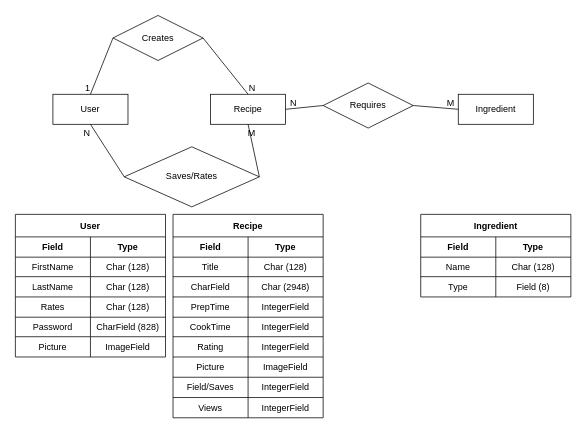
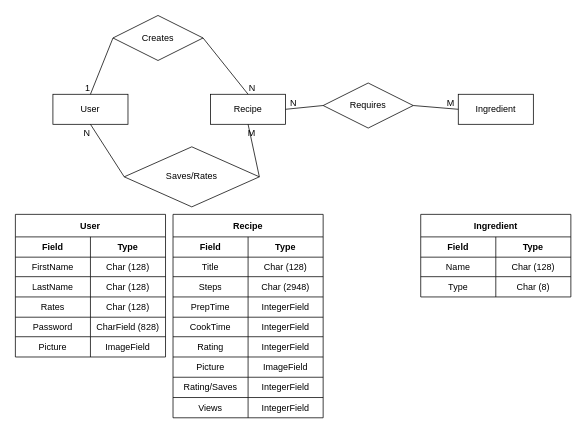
  <mxCell id="0" />
  <mxCell id="1" parent="0" />
  <mxCell id="2" value="User" style="whiteSpace=wrap;html=1;align=center;" vertex="1" parent="1"><mxGeometry x="70" y="125" width="100" height="40" as="geometry" /></mxCell>
  <mxCell id="3" value="Recipe" style="whiteSpace=wrap;html=1;align=center;" vertex="1" parent="1"><mxGeometry x="280" y="125" width="100" height="40" as="geometry" /></mxCell>
  <mxCell id="4" value="Ingredient" style="whiteSpace=wrap;html=1;align=center;" vertex="1" parent="1"><mxGeometry x="610" y="125" width="100" height="40" as="geometry" /></mxCell>
  <mxCell id="5" value="Creates" style="shape=rhombus;perimeter=rhombusPerimeter;whiteSpace=wrap;html=1;align=center;" vertex="1" parent="1"><mxGeometry x="150" y="20" width="120" height="60" as="geometry" /></mxCell>
  <mxCell id="6" value="Saves/Rates" style="shape=rhombus;perimeter=rhombusPerimeter;whiteSpace=wrap;html=1;align=center;" vertex="1" parent="1"><mxGeometry x="165" y="195" width="180" height="80" as="geometry" /></mxCell>
  <mxCell id="7" value="Requires" style="shape=rhombus;perimeter=rhombusPerimeter;whiteSpace=wrap;html=1;align=center;" vertex="1" parent="1"><mxGeometry x="430" y="110" width="120" height="60" as="geometry" /></mxCell>
  <mxCell id="8" value="" style="endArrow=none;html=1;rounded=0;exitX=0;exitY=0.5;exitDx=0;exitDy=0;entryX=0.5;entryY=1;entryDx=0;entryDy=0;" edge="1" parent="1" source="6" target="2"><mxGeometry relative="1" as="geometry"><mxPoint x="250" y="145" as="sourcePoint" /><mxPoint x="410" y="145" as="targetPoint" /></mxGeometry></mxCell>
  <mxCell id="9" value="N" style="resizable=0;html=1;align=right;verticalAlign=bottom;" connectable="0" vertex="1" parent="8"><mxGeometry x="1" relative="1" as="geometry"><mxPoint y="20" as="offset" /></mxGeometry></mxCell>
  <mxCell id="10" value="" style="endArrow=none;html=1;rounded=0;entryX=0.5;entryY=1;entryDx=0;entryDy=0;exitX=1;exitY=0.5;exitDx=0;exitDy=0;" edge="1" parent="1" source="6" target="3"><mxGeometry relative="1" as="geometry"><mxPoint x="250" y="145" as="sourcePoint" /><mxPoint x="410" y="145" as="targetPoint" /></mxGeometry></mxCell>
  <mxCell id="11" value="M" style="resizable=0;html=1;align=right;verticalAlign=bottom;" connectable="0" vertex="1" parent="10"><mxGeometry x="1" relative="1" as="geometry"><mxPoint x="10" y="20" as="offset" /></mxGeometry></mxCell>
  <mxCell id="12" value="" style="endArrow=none;html=1;rounded=0;entryX=0.5;entryY=0;entryDx=0;entryDy=0;exitX=0;exitY=0.5;exitDx=0;exitDy=0;" edge="1" parent="1" source="5" target="2"><mxGeometry relative="1" as="geometry"><mxPoint x="250" y="145" as="sourcePoint" /><mxPoint x="410" y="145" as="targetPoint" /></mxGeometry></mxCell>
  <mxCell id="13" value="1" style="resizable=0;html=1;align=right;verticalAlign=bottom;" connectable="0" vertex="1" parent="12"><mxGeometry x="1" relative="1" as="geometry" /></mxCell>
  <mxCell id="14" value="" style="endArrow=none;html=1;rounded=0;exitX=1;exitY=0.5;exitDx=0;exitDy=0;entryX=0.5;entryY=0;entryDx=0;entryDy=0;" edge="1" parent="1" source="5" target="3"><mxGeometry relative="1" as="geometry"><mxPoint x="250" y="145" as="sourcePoint" /><mxPoint x="410" y="145" as="targetPoint" /></mxGeometry></mxCell>
  <mxCell id="15" value="N" style="resizable=0;html=1;align=right;verticalAlign=bottom;" connectable="0" vertex="1" parent="14"><mxGeometry x="1" relative="1" as="geometry"><mxPoint x="10" as="offset" /></mxGeometry></mxCell>
  <mxCell id="16" value="" style="endArrow=none;html=1;rounded=0;exitX=0;exitY=0.5;exitDx=0;exitDy=0;entryX=1;entryY=0.5;entryDx=0;entryDy=0;" edge="1" parent="1" source="7" target="3"><mxGeometry relative="1" as="geometry"><mxPoint x="250" y="145" as="sourcePoint" /><mxPoint x="390" y="155" as="targetPoint" /></mxGeometry></mxCell>
  <mxCell id="17" value="N" style="resizable=0;html=1;align=right;verticalAlign=bottom;" connectable="0" vertex="1" parent="16"><mxGeometry x="1" relative="1" as="geometry"><mxPoint x="15" as="offset" /></mxGeometry></mxCell>
  <mxCell id="18" value="" style="endArrow=none;html=1;rounded=0;exitX=1;exitY=0.5;exitDx=0;exitDy=0;entryX=0;entryY=0.5;entryDx=0;entryDy=0;" edge="1" parent="1" source="7" target="4"><mxGeometry relative="1" as="geometry"><mxPoint x="550" y="45" as="sourcePoint" /><mxPoint x="710" y="45" as="targetPoint" /></mxGeometry></mxCell>
  <mxCell id="19" value="M" style="resizable=0;html=1;align=right;verticalAlign=bottom;" connectable="0" vertex="1" parent="18"><mxGeometry x="1" relative="1" as="geometry"><mxPoint x="-5" as="offset" /></mxGeometry></mxCell>
  <mxCell id="20" value="Recipe" style="shape=table;startSize=30;container=1;collapsible=0;childLayout=tableLayout;fontStyle=1" vertex="1" parent="1"><mxGeometry x="230" y="285" width="200" height="271" as="geometry" /></mxCell>
  <mxCell id="21" value="" style="shape=tableRow;horizontal=0;startSize=0;swimlaneHead=0;swimlaneBody=0;top=0;left=0;bottom=0;right=0;collapsible=0;dropTarget=0;fillColor=none;points=[[0,0.5],[1,0.5]];portConstraint=eastwest;" vertex="1" parent="20"><mxGeometry y="30" width="200" height="27" as="geometry" /></mxCell>
  <mxCell id="22" value="&lt;b&gt;Field&lt;/b&gt;" style="shape=partialRectangle;html=1;whiteSpace=wrap;connectable=0;overflow=hidden;fillColor=none;top=0;left=0;bottom=0;right=0;pointerEvents=1;" vertex="1" parent="21"><mxGeometry width="100" height="27" as="geometry"><mxRectangle width="100" height="27" as="alternateBounds" /></mxGeometry></mxCell>
  <mxCell id="23" value="&lt;b&gt;Type&lt;/b&gt;" style="shape=partialRectangle;html=1;whiteSpace=wrap;connectable=0;overflow=hidden;fillColor=none;top=0;left=0;bottom=0;right=0;pointerEvents=1;" vertex="1" parent="21"><mxGeometry x="100" width="100" height="27" as="geometry"><mxRectangle width="100" height="27" as="alternateBounds" /></mxGeometry></mxCell>
  <mxCell id="24" value="" style="shape=tableRow;horizontal=0;startSize=0;swimlaneHead=0;swimlaneBody=0;top=0;left=0;bottom=0;right=0;collapsible=0;dropTarget=0;fillColor=none;points=[[0,0.5],[1,0.5]];portConstraint=eastwest;" vertex="1" parent="20"><mxGeometry y="57" width="200" height="26" as="geometry" /></mxCell>
  <mxCell id="25" value="Title" style="shape=partialRectangle;html=1;whiteSpace=wrap;connectable=0;overflow=hidden;fillColor=none;top=0;left=0;bottom=0;right=0;pointerEvents=1;" vertex="1" parent="24"><mxGeometry width="100" height="26" as="geometry"><mxRectangle width="100" height="26" as="alternateBounds" /></mxGeometry></mxCell>
  <mxCell id="26" value="Char (128)" style="shape=partialRectangle;html=1;whiteSpace=wrap;connectable=0;overflow=hidden;fillColor=none;top=0;left=0;bottom=0;right=0;pointerEvents=1;" vertex="1" parent="24"><mxGeometry x="100" width="100" height="26" as="geometry"><mxRectangle width="100" height="26" as="alternateBounds" /></mxGeometry></mxCell>
  <mxCell id="27" value="" style="shape=tableRow;horizontal=0;startSize=0;swimlaneHead=0;swimlaneBody=0;top=0;left=0;bottom=0;right=0;collapsible=0;dropTarget=0;fillColor=none;points=[[0,0.5],[1,0.5]];portConstraint=eastwest;" vertex="1" parent="20"><mxGeometry y="83" width="200" height="27" as="geometry" /></mxCell>
- <mxCell id="28" value="CharField" style="shape=partialRectangle;html=1;whiteSpace=wrap;connectable=0;overflow=hidden;fillColor=none;top=0;left=0;bottom=0;right=0;pointerEvents=1;" vertex="1" parent="27"><mxGeometry width="100" height="27" as="geometry"><mxRectangle width="100" height="27" as="alternateBounds" /></mxGeometry></mxCell>
+ <mxCell id="28" value="Steps" style="shape=partialRectangle;html=1;whiteSpace=wrap;connectable=0;overflow=hidden;fillColor=none;top=0;left=0;bottom=0;right=0;pointerEvents=1;" vertex="1" parent="27"><mxGeometry width="100" height="27" as="geometry"><mxRectangle width="100" height="27" as="alternateBounds" /></mxGeometry></mxCell>
  <mxCell id="29" value="Char (2948)" style="shape=partialRectangle;html=1;whiteSpace=wrap;connectable=0;overflow=hidden;fillColor=none;top=0;left=0;bottom=0;right=0;pointerEvents=1;" vertex="1" parent="27"><mxGeometry x="100" width="100" height="27" as="geometry"><mxRectangle width="100" height="27" as="alternateBounds" /></mxGeometry></mxCell>
  <mxCell id="30" value="" style="shape=tableRow;horizontal=0;startSize=0;swimlaneHead=0;swimlaneBody=0;top=0;left=0;bottom=0;right=0;collapsible=0;dropTarget=0;fillColor=none;points=[[0,0.5],[1,0.5]];portConstraint=eastwest;" vertex="1" parent="20"><mxGeometry y="110" width="200" height="27" as="geometry" /></mxCell>
  <mxCell id="31" value="PrepTime" style="shape=partialRectangle;html=1;whiteSpace=wrap;connectable=0;overflow=hidden;fillColor=none;top=0;left=0;bottom=0;right=0;pointerEvents=1;" vertex="1" parent="30"><mxGeometry width="100" height="27" as="geometry"><mxRectangle width="100" height="27" as="alternateBounds" /></mxGeometry></mxCell>
  <mxCell id="32" value="IntegerField" style="shape=partialRectangle;html=1;whiteSpace=wrap;connectable=0;overflow=hidden;fillColor=none;top=0;left=0;bottom=0;right=0;pointerEvents=1;" vertex="1" parent="30"><mxGeometry x="100" width="100" height="27" as="geometry"><mxRectangle width="100" height="27" as="alternateBounds" /></mxGeometry></mxCell>
  <mxCell id="33" value="" style="shape=tableRow;horizontal=0;startSize=0;swimlaneHead=0;swimlaneBody=0;top=0;left=0;bottom=0;right=0;collapsible=0;dropTarget=0;fillColor=none;points=[[0,0.5],[1,0.5]];portConstraint=eastwest;" vertex="1" parent="20"><mxGeometry y="137" width="200" height="26" as="geometry" /></mxCell>
  <mxCell id="34" value="CookTime" style="shape=partialRectangle;html=1;whiteSpace=wrap;connectable=0;overflow=hidden;fillColor=none;top=0;left=0;bottom=0;right=0;pointerEvents=1;" vertex="1" parent="33"><mxGeometry width="100" height="26" as="geometry"><mxRectangle width="100" height="26" as="alternateBounds" /></mxGeometry></mxCell>
  <mxCell id="35" value="IntegerField" style="shape=partialRectangle;html=1;whiteSpace=wrap;connectable=0;overflow=hidden;fillColor=none;top=0;left=0;bottom=0;right=0;pointerEvents=1;" vertex="1" parent="33"><mxGeometry x="100" width="100" height="26" as="geometry"><mxRectangle width="100" height="26" as="alternateBounds" /></mxGeometry></mxCell>
  <mxCell id="36" value="" style="shape=tableRow;horizontal=0;startSize=0;swimlaneHead=0;swimlaneBody=0;top=0;left=0;bottom=0;right=0;collapsible=0;dropTarget=0;fillColor=none;points=[[0,0.5],[1,0.5]];portConstraint=eastwest;" vertex="1" parent="20"><mxGeometry y="163" width="200" height="27" as="geometry" /></mxCell>
  <mxCell id="37" value="Rating" style="shape=partialRectangle;html=1;whiteSpace=wrap;connectable=0;overflow=hidden;fillColor=none;top=0;left=0;bottom=0;right=0;pointerEvents=1;" vertex="1" parent="36"><mxGeometry width="100" height="27" as="geometry"><mxRectangle width="100" height="27" as="alternateBounds" /></mxGeometry></mxCell>
  <mxCell id="38" value="IntegerField" style="shape=partialRectangle;html=1;whiteSpace=wrap;connectable=0;overflow=hidden;fillColor=none;top=0;left=0;bottom=0;right=0;pointerEvents=1;" vertex="1" parent="36"><mxGeometry x="100" width="100" height="27" as="geometry"><mxRectangle width="100" height="27" as="alternateBounds" /></mxGeometry></mxCell>
  <mxCell id="39" style="shape=tableRow;horizontal=0;startSize=0;swimlaneHead=0;swimlaneBody=0;top=0;left=0;bottom=0;right=0;collapsible=0;dropTarget=0;fillColor=none;points=[[0,0.5],[1,0.5]];portConstraint=eastwest;" vertex="1" parent="20"><mxGeometry y="190" width="200" height="27" as="geometry" /></mxCell>
  <mxCell id="40" value="Picture" style="shape=partialRectangle;html=1;whiteSpace=wrap;connectable=0;overflow=hidden;fillColor=none;top=0;left=0;bottom=0;right=0;pointerEvents=1;" vertex="1" parent="39"><mxGeometry width="100" height="27" as="geometry"><mxRectangle width="100" height="27" as="alternateBounds" /></mxGeometry></mxCell>
  <mxCell id="41" value="ImageField" style="shape=partialRectangle;html=1;whiteSpace=wrap;connectable=0;overflow=hidden;fillColor=none;top=0;left=0;bottom=0;right=0;pointerEvents=1;" vertex="1" parent="39"><mxGeometry x="100" width="100" height="27" as="geometry"><mxRectangle width="100" height="27" as="alternateBounds" /></mxGeometry></mxCell>
  <mxCell id="42" style="shape=tableRow;horizontal=0;startSize=0;swimlaneHead=0;swimlaneBody=0;top=0;left=0;bottom=0;right=0;collapsible=0;dropTarget=0;fillColor=none;points=[[0,0.5],[1,0.5]];portConstraint=eastwest;" vertex="1" parent="20"><mxGeometry y="217" width="200" height="27" as="geometry" /></mxCell>
- <mxCell id="43" value="Field/Saves" style="shape=partialRectangle;html=1;whiteSpace=wrap;connectable=0;overflow=hidden;fillColor=none;top=0;left=0;bottom=0;right=0;pointerEvents=1;" vertex="1" parent="42"><mxGeometry width="100" height="27" as="geometry"><mxRectangle width="100" height="27" as="alternateBounds" /></mxGeometry></mxCell>
+ <mxCell id="43" value="Rating/Saves" style="shape=partialRectangle;html=1;whiteSpace=wrap;connectable=0;overflow=hidden;fillColor=none;top=0;left=0;bottom=0;right=0;pointerEvents=1;" vertex="1" parent="42"><mxGeometry width="100" height="27" as="geometry"><mxRectangle width="100" height="27" as="alternateBounds" /></mxGeometry></mxCell>
  <mxCell id="44" value="IntegerField" style="shape=partialRectangle;html=1;whiteSpace=wrap;connectable=0;overflow=hidden;fillColor=none;top=0;left=0;bottom=0;right=0;pointerEvents=1;" vertex="1" parent="42"><mxGeometry x="100" width="100" height="27" as="geometry"><mxRectangle width="100" height="27" as="alternateBounds" /></mxGeometry></mxCell>
  <mxCell id="45" style="shape=tableRow;horizontal=0;startSize=0;swimlaneHead=0;swimlaneBody=0;top=0;left=0;bottom=0;right=0;collapsible=0;dropTarget=0;fillColor=none;points=[[0,0.5],[1,0.5]];portConstraint=eastwest;" vertex="1" parent="20"><mxGeometry y="244" width="200" height="27" as="geometry" /></mxCell>
  <mxCell id="46" value="Views" style="shape=partialRectangle;html=1;whiteSpace=wrap;connectable=0;overflow=hidden;fillColor=none;top=0;left=0;bottom=0;right=0;pointerEvents=1;" vertex="1" parent="45"><mxGeometry width="100" height="27" as="geometry"><mxRectangle width="100" height="27" as="alternateBounds" /></mxGeometry></mxCell>
  <mxCell id="47" value="IntegerField" style="shape=partialRectangle;html=1;whiteSpace=wrap;connectable=0;overflow=hidden;fillColor=none;top=0;left=0;bottom=0;right=0;pointerEvents=1;" vertex="1" parent="45"><mxGeometry x="100" width="100" height="27" as="geometry"><mxRectangle width="100" height="27" as="alternateBounds" /></mxGeometry></mxCell>
  <mxCell id="48" value="Ingredient" style="shape=table;startSize=30;container=1;collapsible=0;childLayout=tableLayout;fontStyle=1" vertex="1" parent="1"><mxGeometry x="560" y="285" width="200" height="110" as="geometry" /></mxCell>
  <mxCell id="49" value="" style="shape=tableRow;horizontal=0;startSize=0;swimlaneHead=0;swimlaneBody=0;top=0;left=0;bottom=0;right=0;collapsible=0;dropTarget=0;fillColor=none;points=[[0,0.5],[1,0.5]];portConstraint=eastwest;" vertex="1" parent="48"><mxGeometry y="30" width="200" height="27" as="geometry" /></mxCell>
  <mxCell id="50" value="&lt;b&gt;Field&lt;/b&gt;" style="shape=partialRectangle;html=1;whiteSpace=wrap;connectable=0;overflow=hidden;fillColor=none;top=0;left=0;bottom=0;right=0;pointerEvents=1;" vertex="1" parent="49"><mxGeometry width="100" height="27" as="geometry"><mxRectangle width="100" height="27" as="alternateBounds" /></mxGeometry></mxCell>
  <mxCell id="51" value="&lt;b&gt;Type&lt;/b&gt;" style="shape=partialRectangle;html=1;whiteSpace=wrap;connectable=0;overflow=hidden;fillColor=none;top=0;left=0;bottom=0;right=0;pointerEvents=1;" vertex="1" parent="49"><mxGeometry x="100" width="100" height="27" as="geometry"><mxRectangle width="100" height="27" as="alternateBounds" /></mxGeometry></mxCell>
  <mxCell id="52" value="" style="shape=tableRow;horizontal=0;startSize=0;swimlaneHead=0;swimlaneBody=0;top=0;left=0;bottom=0;right=0;collapsible=0;dropTarget=0;fillColor=none;points=[[0,0.5],[1,0.5]];portConstraint=eastwest;" vertex="1" parent="48"><mxGeometry y="57" width="200" height="26" as="geometry" /></mxCell>
  <mxCell id="53" value="Name" style="shape=partialRectangle;html=1;whiteSpace=wrap;connectable=0;overflow=hidden;fillColor=none;top=0;left=0;bottom=0;right=0;pointerEvents=1;" vertex="1" parent="52"><mxGeometry width="100" height="26" as="geometry"><mxRectangle width="100" height="26" as="alternateBounds" /></mxGeometry></mxCell>
  <mxCell id="54" value="Char (128)" style="shape=partialRectangle;html=1;whiteSpace=wrap;connectable=0;overflow=hidden;fillColor=none;top=0;left=0;bottom=0;right=0;pointerEvents=1;" vertex="1" parent="52"><mxGeometry x="100" width="100" height="26" as="geometry"><mxRectangle width="100" height="26" as="alternateBounds" /></mxGeometry></mxCell>
  <mxCell id="55" value="" style="shape=tableRow;horizontal=0;startSize=0;swimlaneHead=0;swimlaneBody=0;top=0;left=0;bottom=0;right=0;collapsible=0;dropTarget=0;fillColor=none;points=[[0,0.5],[1,0.5]];portConstraint=eastwest;" vertex="1" parent="48"><mxGeometry y="83" width="200" height="27" as="geometry" /></mxCell>
  <mxCell id="56" value="Type" style="shape=partialRectangle;html=1;whiteSpace=wrap;connectable=0;overflow=hidden;fillColor=none;top=0;left=0;bottom=0;right=0;pointerEvents=1;" vertex="1" parent="55"><mxGeometry width="100" height="27" as="geometry"><mxRectangle width="100" height="27" as="alternateBounds" /></mxGeometry></mxCell>
- <mxCell id="57" value="Field (8)" style="shape=partialRectangle;html=1;whiteSpace=wrap;connectable=0;overflow=hidden;fillColor=none;top=0;left=0;bottom=0;right=0;pointerEvents=1;" vertex="1" parent="55"><mxGeometry x="100" width="100" height="27" as="geometry"><mxRectangle width="100" height="27" as="alternateBounds" /></mxGeometry></mxCell>
+ <mxCell id="57" value="Char (8)" style="shape=partialRectangle;html=1;whiteSpace=wrap;connectable=0;overflow=hidden;fillColor=none;top=0;left=0;bottom=0;right=0;pointerEvents=1;" vertex="1" parent="55"><mxGeometry x="100" width="100" height="27" as="geometry"><mxRectangle width="100" height="27" as="alternateBounds" /></mxGeometry></mxCell>
  <mxCell id="58" value="User" style="shape=table;startSize=30;container=1;collapsible=0;childLayout=tableLayout;fontStyle=1" vertex="1" parent="1"><mxGeometry x="20" y="285" width="200" height="190" as="geometry" /></mxCell>
  <mxCell id="59" value="" style="shape=tableRow;horizontal=0;startSize=0;swimlaneHead=0;swimlaneBody=0;top=0;left=0;bottom=0;right=0;collapsible=0;dropTarget=0;fillColor=none;points=[[0,0.5],[1,0.5]];portConstraint=eastwest;" vertex="1" parent="58"><mxGeometry y="30" width="200" height="27" as="geometry" /></mxCell>
  <mxCell id="60" value="&lt;b&gt;Field&lt;/b&gt;" style="shape=partialRectangle;html=1;whiteSpace=wrap;connectable=0;overflow=hidden;fillColor=none;top=0;left=0;bottom=0;right=0;pointerEvents=1;" vertex="1" parent="59"><mxGeometry width="100" height="27" as="geometry"><mxRectangle width="100" height="27" as="alternateBounds" /></mxGeometry></mxCell>
  <mxCell id="61" value="&lt;b&gt;Type&lt;/b&gt;" style="shape=partialRectangle;html=1;whiteSpace=wrap;connectable=0;overflow=hidden;fillColor=none;top=0;left=0;bottom=0;right=0;pointerEvents=1;" vertex="1" parent="59"><mxGeometry x="100" width="100" height="27" as="geometry"><mxRectangle width="100" height="27" as="alternateBounds" /></mxGeometry></mxCell>
  <mxCell id="62" value="" style="shape=tableRow;horizontal=0;startSize=0;swimlaneHead=0;swimlaneBody=0;top=0;left=0;bottom=0;right=0;collapsible=0;dropTarget=0;fillColor=none;points=[[0,0.5],[1,0.5]];portConstraint=eastwest;" vertex="1" parent="58"><mxGeometry y="57" width="200" height="26" as="geometry" /></mxCell>
  <mxCell id="63" value="FirstName" style="shape=partialRectangle;html=1;whiteSpace=wrap;connectable=0;overflow=hidden;fillColor=none;top=0;left=0;bottom=0;right=0;pointerEvents=1;" vertex="1" parent="62"><mxGeometry width="100" height="26" as="geometry"><mxRectangle width="100" height="26" as="alternateBounds" /></mxGeometry></mxCell>
  <mxCell id="64" value="Char (128)" style="shape=partialRectangle;html=1;whiteSpace=wrap;connectable=0;overflow=hidden;fillColor=none;top=0;left=0;bottom=0;right=0;pointerEvents=1;" vertex="1" parent="62"><mxGeometry x="100" width="100" height="26" as="geometry"><mxRectangle width="100" height="26" as="alternateBounds" /></mxGeometry></mxCell>
  <mxCell id="65" value="" style="shape=tableRow;horizontal=0;startSize=0;swimlaneHead=0;swimlaneBody=0;top=0;left=0;bottom=0;right=0;collapsible=0;dropTarget=0;fillColor=none;points=[[0,0.5],[1,0.5]];portConstraint=eastwest;" vertex="1" parent="58"><mxGeometry y="83" width="200" height="27" as="geometry" /></mxCell>
  <mxCell id="66" value="LastName" style="shape=partialRectangle;html=1;whiteSpace=wrap;connectable=0;overflow=hidden;fillColor=none;top=0;left=0;bottom=0;right=0;pointerEvents=1;" vertex="1" parent="65"><mxGeometry width="100" height="27" as="geometry"><mxRectangle width="100" height="27" as="alternateBounds" /></mxGeometry></mxCell>
  <mxCell id="67" value="Char (128)" style="shape=partialRectangle;html=1;whiteSpace=wrap;connectable=0;overflow=hidden;fillColor=none;top=0;left=0;bottom=0;right=0;pointerEvents=1;" vertex="1" parent="65"><mxGeometry x="100" width="100" height="27" as="geometry"><mxRectangle width="100" height="27" as="alternateBounds" /></mxGeometry></mxCell>
  <mxCell id="68" value="" style="shape=tableRow;horizontal=0;startSize=0;swimlaneHead=0;swimlaneBody=0;top=0;left=0;bottom=0;right=0;collapsible=0;dropTarget=0;fillColor=none;points=[[0,0.5],[1,0.5]];portConstraint=eastwest;" vertex="1" parent="58"><mxGeometry y="110" width="200" height="27" as="geometry" /></mxCell>
  <mxCell id="69" value="Rates" style="shape=partialRectangle;html=1;whiteSpace=wrap;connectable=0;overflow=hidden;fillColor=none;top=0;left=0;bottom=0;right=0;pointerEvents=1;" vertex="1" parent="68"><mxGeometry width="100" height="27" as="geometry"><mxRectangle width="100" height="27" as="alternateBounds" /></mxGeometry></mxCell>
  <mxCell id="70" value="Char (128)" style="shape=partialRectangle;html=1;whiteSpace=wrap;connectable=0;overflow=hidden;fillColor=none;top=0;left=0;bottom=0;right=0;pointerEvents=1;" vertex="1" parent="68"><mxGeometry x="100" width="100" height="27" as="geometry"><mxRectangle width="100" height="27" as="alternateBounds" /></mxGeometry></mxCell>
  <mxCell id="71" value="" style="shape=tableRow;horizontal=0;startSize=0;swimlaneHead=0;swimlaneBody=0;top=0;left=0;bottom=0;right=0;collapsible=0;dropTarget=0;fillColor=none;points=[[0,0.5],[1,0.5]];portConstraint=eastwest;" vertex="1" parent="58"><mxGeometry y="137" width="200" height="26" as="geometry" /></mxCell>
  <mxCell id="72" value="Password" style="shape=partialRectangle;html=1;whiteSpace=wrap;connectable=0;overflow=hidden;fillColor=none;top=0;left=0;bottom=0;right=0;pointerEvents=1;" vertex="1" parent="71"><mxGeometry width="100" height="26" as="geometry"><mxRectangle width="100" height="26" as="alternateBounds" /></mxGeometry></mxCell>
  <mxCell id="73" value="CharField (828)" style="shape=partialRectangle;html=1;whiteSpace=wrap;connectable=0;overflow=hidden;fillColor=none;top=0;left=0;bottom=0;right=0;pointerEvents=1;" vertex="1" parent="71"><mxGeometry x="100" width="100" height="26" as="geometry"><mxRectangle width="100" height="26" as="alternateBounds" /></mxGeometry></mxCell>
  <mxCell id="74" value="" style="shape=tableRow;horizontal=0;startSize=0;swimlaneHead=0;swimlaneBody=0;top=0;left=0;bottom=0;right=0;collapsible=0;dropTarget=0;fillColor=none;points=[[0,0.5],[1,0.5]];portConstraint=eastwest;" vertex="1" parent="58"><mxGeometry y="163" width="200" height="27" as="geometry" /></mxCell>
  <mxCell id="75" value="Picture" style="shape=partialRectangle;html=1;whiteSpace=wrap;connectable=0;overflow=hidden;fillColor=none;top=0;left=0;bottom=0;right=0;pointerEvents=1;" vertex="1" parent="74"><mxGeometry width="100" height="27" as="geometry"><mxRectangle width="100" height="27" as="alternateBounds" /></mxGeometry></mxCell>
  <mxCell id="76" value="ImageField" style="shape=partialRectangle;html=1;whiteSpace=wrap;connectable=0;overflow=hidden;fillColor=none;top=0;left=0;bottom=0;right=0;pointerEvents=1;" vertex="1" parent="74"><mxGeometry x="100" width="100" height="27" as="geometry"><mxRectangle width="100" height="27" as="alternateBounds" /></mxGeometry></mxCell>
